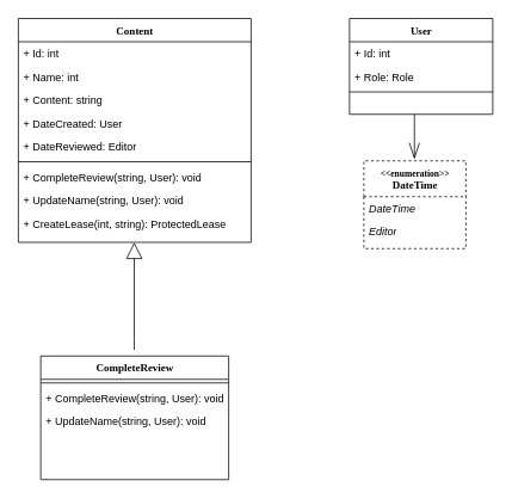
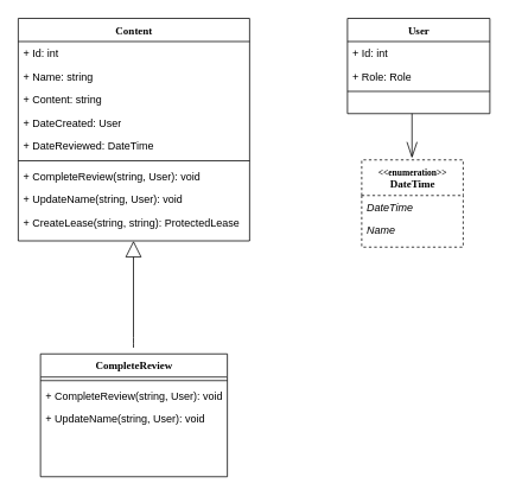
  <mxCell id="0" />
  <mxCell id="1" parent="0" />
  <mxCell id="2" style="edgeStyle=orthogonalEdgeStyle;html=1;labelBackgroundColor=none;startFill=0;startSize=16;endArrow=none;endFill=0;endSize=16;fontFamily=Verdana;fontSize=12;startArrow=block;strokeWidth=1;" parent="1" edge="1"><mxGeometry relative="1" as="geometry"><Array as="points"><mxPoint x="149.5" y="380" /></Array><mxPoint x="149.5" y="270" as="sourcePoint" /><mxPoint x="149.5" y="390" as="targetPoint" /></mxGeometry></mxCell>
  <mxCell id="3" value="Content" style="swimlane;html=1;fontStyle=1;align=center;verticalAlign=top;childLayout=stackLayout;horizontal=1;startSize=26;horizontalStack=0;resizeParent=1;resizeLast=0;collapsible=1;marginBottom=0;swimlaneFillColor=#ffffff;rounded=0;shadow=0;comic=0;labelBackgroundColor=none;strokeWidth=1;fillColor=none;fontFamily=Verdana;fontSize=12" parent="1" vertex="1"><mxGeometry x="20" y="20" width="260" height="250" as="geometry" /></mxCell>
  <mxCell id="4" value="+ Id: int" style="text;html=1;strokeColor=none;fillColor=none;align=left;verticalAlign=top;spacingLeft=4;spacingRight=4;whiteSpace=wrap;overflow=hidden;rotatable=0;points=[[0,0.5],[1,0.5]];portConstraint=eastwest;" parent="3" vertex="1"><mxGeometry y="26" width="260" height="26" as="geometry" /></mxCell>
- <mxCell id="5" value="+ Name: int" style="text;html=1;strokeColor=none;fillColor=none;align=left;verticalAlign=top;spacingLeft=4;spacingRight=4;whiteSpace=wrap;overflow=hidden;rotatable=0;points=[[0,0.5],[1,0.5]];portConstraint=eastwest;" parent="3" vertex="1"><mxGeometry y="52" width="260" height="26" as="geometry" /></mxCell>
+ <mxCell id="5" value="+ Name: string" style="text;html=1;strokeColor=none;fillColor=none;align=left;verticalAlign=top;spacingLeft=4;spacingRight=4;whiteSpace=wrap;overflow=hidden;rotatable=0;points=[[0,0.5],[1,0.5]];portConstraint=eastwest;" parent="3" vertex="1"><mxGeometry y="52" width="260" height="26" as="geometry" /></mxCell>
  <mxCell id="6" value="+ Content: string" style="text;html=1;strokeColor=none;fillColor=none;align=left;verticalAlign=top;spacingLeft=4;spacingRight=4;whiteSpace=wrap;overflow=hidden;rotatable=0;points=[[0,0.5],[1,0.5]];portConstraint=eastwest;" parent="3" vertex="1"><mxGeometry y="78" width="260" height="26" as="geometry" /></mxCell>
  <mxCell id="7" value="+ DateCreated: User" style="text;html=1;strokeColor=none;fillColor=none;align=left;verticalAlign=top;spacingLeft=4;spacingRight=4;whiteSpace=wrap;overflow=hidden;rotatable=0;points=[[0,0.5],[1,0.5]];portConstraint=eastwest;" parent="3" vertex="1"><mxGeometry y="104" width="260" height="26" as="geometry" /></mxCell>
- <mxCell id="8" value="+ DateReviewed: Editor" style="text;html=1;strokeColor=none;fillColor=none;align=left;verticalAlign=top;spacingLeft=4;spacingRight=4;whiteSpace=wrap;overflow=hidden;rotatable=0;points=[[0,0.5],[1,0.5]];portConstraint=eastwest;" parent="3" vertex="1"><mxGeometry y="130" width="260" height="26" as="geometry" /></mxCell>
+ <mxCell id="8" value="+ DateReviewed: DateTime" style="text;html=1;strokeColor=none;fillColor=none;align=left;verticalAlign=top;spacingLeft=4;spacingRight=4;whiteSpace=wrap;overflow=hidden;rotatable=0;points=[[0,0.5],[1,0.5]];portConstraint=eastwest;" parent="3" vertex="1"><mxGeometry y="130" width="260" height="26" as="geometry" /></mxCell>
  <mxCell id="9" value="" style="line;html=1;strokeWidth=1;fillColor=none;align=left;verticalAlign=middle;spacingTop=-1;spacingLeft=3;spacingRight=3;rotatable=0;labelPosition=right;points=[];portConstraint=eastwest;" parent="3" vertex="1"><mxGeometry y="156" width="260" height="8" as="geometry" /></mxCell>
  <mxCell id="10" value="+ CompleteReview(string, User): void" style="text;html=1;strokeColor=none;fillColor=none;align=left;verticalAlign=top;spacingLeft=4;spacingRight=4;whiteSpace=wrap;overflow=hidden;rotatable=0;points=[[0,0.5],[1,0.5]];portConstraint=eastwest;" parent="3" vertex="1"><mxGeometry y="164" width="260" height="26" as="geometry" /></mxCell>
  <mxCell id="11" value="+ UpdateName(string, User): void" style="text;html=1;strokeColor=none;fillColor=none;align=left;verticalAlign=top;spacingLeft=4;spacingRight=4;whiteSpace=wrap;overflow=hidden;rotatable=0;points=[[0,0.5],[1,0.5]];portConstraint=eastwest;" parent="3" vertex="1"><mxGeometry y="190" width="260" height="26" as="geometry" /></mxCell>
- <mxCell id="12" value="+ CreateLease(int, string): ProtectedLease" style="text;html=1;strokeColor=none;fillColor=none;align=left;verticalAlign=top;spacingLeft=4;spacingRight=4;whiteSpace=wrap;overflow=hidden;rotatable=0;points=[[0,0.5],[1,0.5]];portConstraint=eastwest;" vertex="1" parent="3"><mxGeometry y="216" width="260" height="34" as="geometry" /></mxCell>
+ <mxCell id="12" value="+ CreateLease(string, string): ProtectedLease" style="text;html=1;strokeColor=none;fillColor=none;align=left;verticalAlign=top;spacingLeft=4;spacingRight=4;whiteSpace=wrap;overflow=hidden;rotatable=0;points=[[0,0.5],[1,0.5]];portConstraint=eastwest;" vertex="1" parent="3"><mxGeometry y="216" width="260" height="34" as="geometry" /></mxCell>
  <mxCell id="13" value="User" style="swimlane;html=1;fontStyle=1;align=center;verticalAlign=top;childLayout=stackLayout;horizontal=1;startSize=26;horizontalStack=0;resizeParent=1;resizeLast=0;collapsible=1;marginBottom=0;swimlaneFillColor=#ffffff;rounded=0;shadow=0;comic=0;labelBackgroundColor=none;strokeWidth=1;fillColor=none;fontFamily=Verdana;fontSize=12" parent="1" vertex="1"><mxGeometry x="390" y="20" width="160" height="107" as="geometry" /></mxCell>
  <mxCell id="14" value="+ Id: int" style="text;html=1;strokeColor=none;fillColor=none;align=left;verticalAlign=top;spacingLeft=4;spacingRight=4;whiteSpace=wrap;overflow=hidden;rotatable=0;points=[[0,0.5],[1,0.5]];portConstraint=eastwest;" parent="13" vertex="1"><mxGeometry y="26" width="160" height="26" as="geometry" /></mxCell>
  <mxCell id="15" value="+ Role: Role" style="text;html=1;strokeColor=none;fillColor=none;align=left;verticalAlign=top;spacingLeft=4;spacingRight=4;whiteSpace=wrap;overflow=hidden;rotatable=0;points=[[0,0.5],[1,0.5]];portConstraint=eastwest;" parent="13" vertex="1"><mxGeometry y="52" width="160" height="26" as="geometry" /></mxCell>
  <mxCell id="16" value="" style="line;html=1;strokeWidth=1;fillColor=none;align=left;verticalAlign=middle;spacingTop=-1;spacingLeft=3;spacingRight=3;rotatable=0;labelPosition=right;points=[];portConstraint=eastwest;" parent="13" vertex="1"><mxGeometry y="78" width="160" height="8" as="geometry" /></mxCell>
  <mxCell id="17" value="CompleteReview" style="swimlane;html=1;fontStyle=1;align=center;verticalAlign=top;childLayout=stackLayout;horizontal=1;startSize=26;horizontalStack=0;resizeParent=1;resizeLast=0;collapsible=1;marginBottom=0;swimlaneFillColor=#ffffff;rounded=0;shadow=0;comic=0;labelBackgroundColor=none;strokeWidth=1;fillColor=none;fontFamily=Verdana;fontSize=12" parent="1" vertex="1"><mxGeometry x="45" y="397" width="210" height="138" as="geometry" /></mxCell>
  <mxCell id="18" value="" style="line;html=1;strokeWidth=1;fillColor=none;align=left;verticalAlign=middle;spacingTop=-1;spacingLeft=3;spacingRight=3;rotatable=0;labelPosition=right;points=[];portConstraint=eastwest;" parent="17" vertex="1"><mxGeometry y="26" width="210" height="8" as="geometry" /></mxCell>
  <mxCell id="19" value="+ CompleteReview(string, User): void" style="text;html=1;strokeColor=none;fillColor=none;align=left;verticalAlign=top;spacingLeft=4;spacingRight=4;whiteSpace=wrap;overflow=hidden;rotatable=0;points=[[0,0.5],[1,0.5]];portConstraint=eastwest;" parent="17" vertex="1"><mxGeometry y="34" width="210" height="26" as="geometry" /></mxCell>
  <mxCell id="20" value="+ UpdateName(string, User): void" style="text;html=1;strokeColor=none;fillColor=none;align=left;verticalAlign=top;spacingLeft=4;spacingRight=4;whiteSpace=wrap;overflow=hidden;rotatable=0;points=[[0,0.5],[1,0.5]];portConstraint=eastwest;" parent="17" vertex="1"><mxGeometry y="60" width="210" height="26" as="geometry" /></mxCell>
  <mxCell id="21" value="&lt;font style=&quot;font-size: 10px&quot;&gt;&amp;lt;&amp;lt;enumeration&amp;gt;&amp;gt;&lt;/font&gt;&lt;br&gt;DateTime" style="swimlane;html=1;fontStyle=1;align=center;verticalAlign=top;childLayout=stackLayout;horizontal=1;startSize=40;horizontalStack=0;resizeParent=1;resizeLast=0;collapsible=1;marginBottom=0;swimlaneFillColor=#ffffff;rounded=0;shadow=0;comic=0;labelBackgroundColor=none;strokeWidth=1;fontFamily=Verdana;fontSize=12;swimlaneLine=1;glass=0;sketch=0;dashed=1;" vertex="1" parent="1"><mxGeometry x="406" y="179" width="114" height="98" as="geometry" /></mxCell>
  <mxCell id="22" value="&lt;i&gt;DateTime&lt;/i&gt;" style="text;html=1;strokeColor=none;fillColor=none;align=left;verticalAlign=top;spacingLeft=4;spacingRight=4;whiteSpace=wrap;overflow=hidden;rotatable=0;points=[[0,0.5],[1,0.5]];portConstraint=eastwest;" vertex="1" parent="21"><mxGeometry y="40" width="114" height="26" as="geometry" /></mxCell>
- <mxCell id="23" value="&lt;i&gt;Editor&lt;/i&gt;" style="text;html=1;strokeColor=none;fillColor=none;align=left;verticalAlign=top;spacingLeft=4;spacingRight=4;whiteSpace=wrap;overflow=hidden;rotatable=0;points=[[0,0.5],[1,0.5]];portConstraint=eastwest;" vertex="1" parent="21"><mxGeometry y="66" width="114" height="26" as="geometry" /></mxCell>
+ <mxCell id="23" value="&lt;i&gt;Name&lt;/i&gt;" style="text;html=1;strokeColor=none;fillColor=none;align=left;verticalAlign=top;spacingLeft=4;spacingRight=4;whiteSpace=wrap;overflow=hidden;rotatable=0;points=[[0,0.5],[1,0.5]];portConstraint=eastwest;" vertex="1" parent="21"><mxGeometry y="66" width="114" height="26" as="geometry" /></mxCell>
  <mxCell id="24" style="edgeStyle=elbowEdgeStyle;html=1;labelBackgroundColor=none;startFill=0;startSize=8;endArrow=openThin;endFill=0;endSize=16;fontFamily=Verdana;fontSize=12;elbow=vertical;exitX=0.781;exitY=1.056;exitDx=0;exitDy=0;exitPerimeter=0;entryX=0.412;entryY=0;entryDx=0;entryDy=0;entryPerimeter=0;" edge="1" parent="1"><mxGeometry relative="1" as="geometry"><mxPoint x="462.5" y="126.996" as="sourcePoint" /><mxPoint x="462.508" y="176.98" as="targetPoint" /><Array as="points" /></mxGeometry></mxCell>
